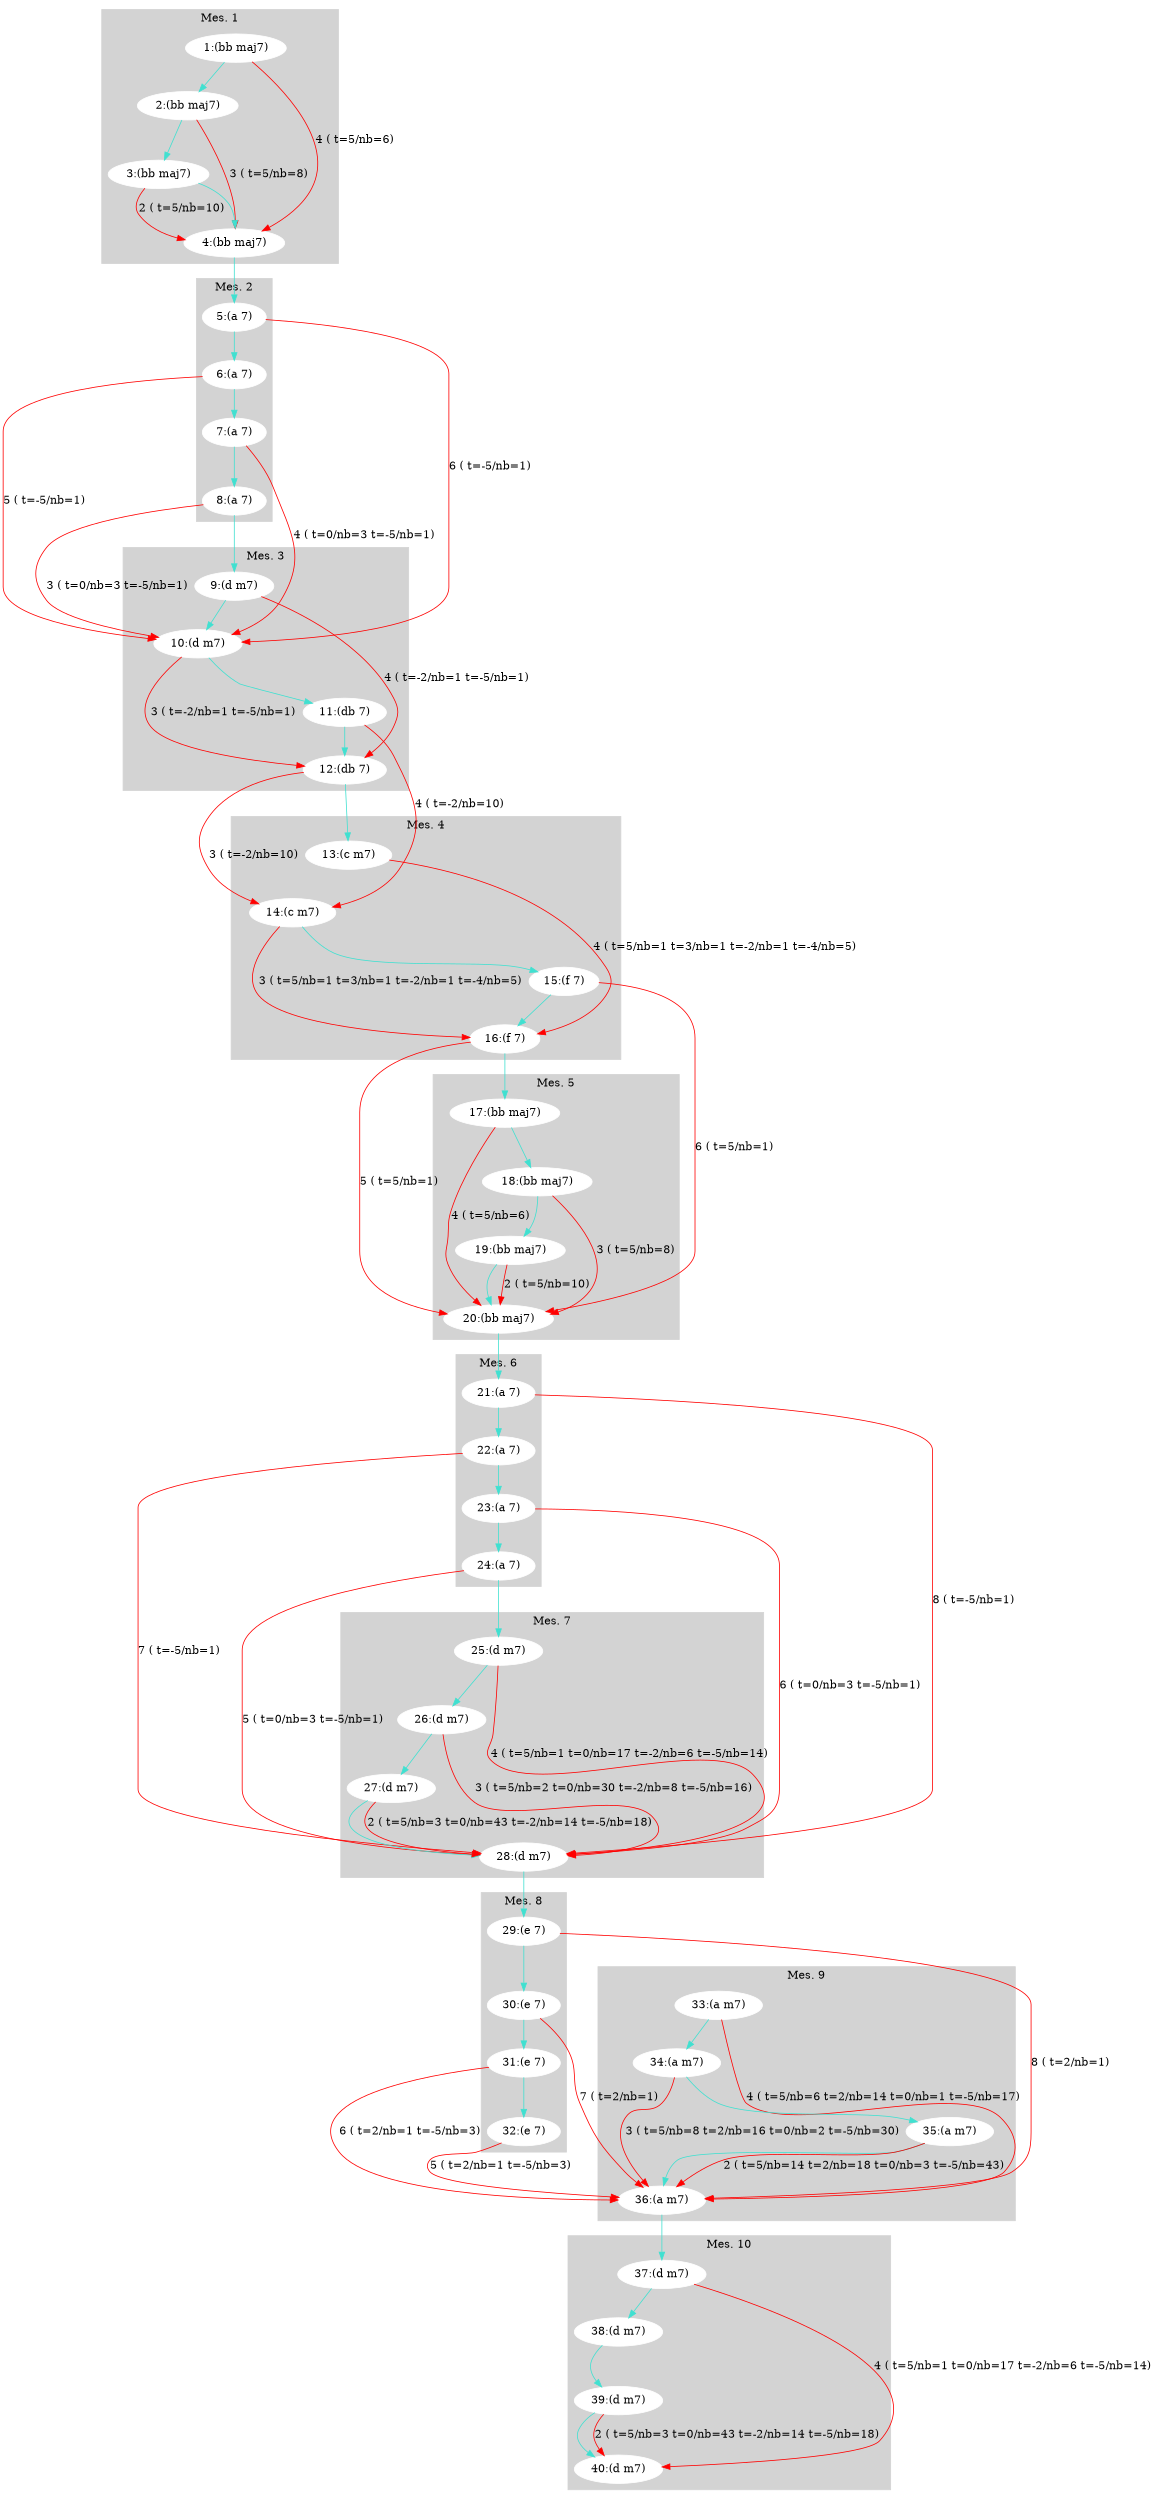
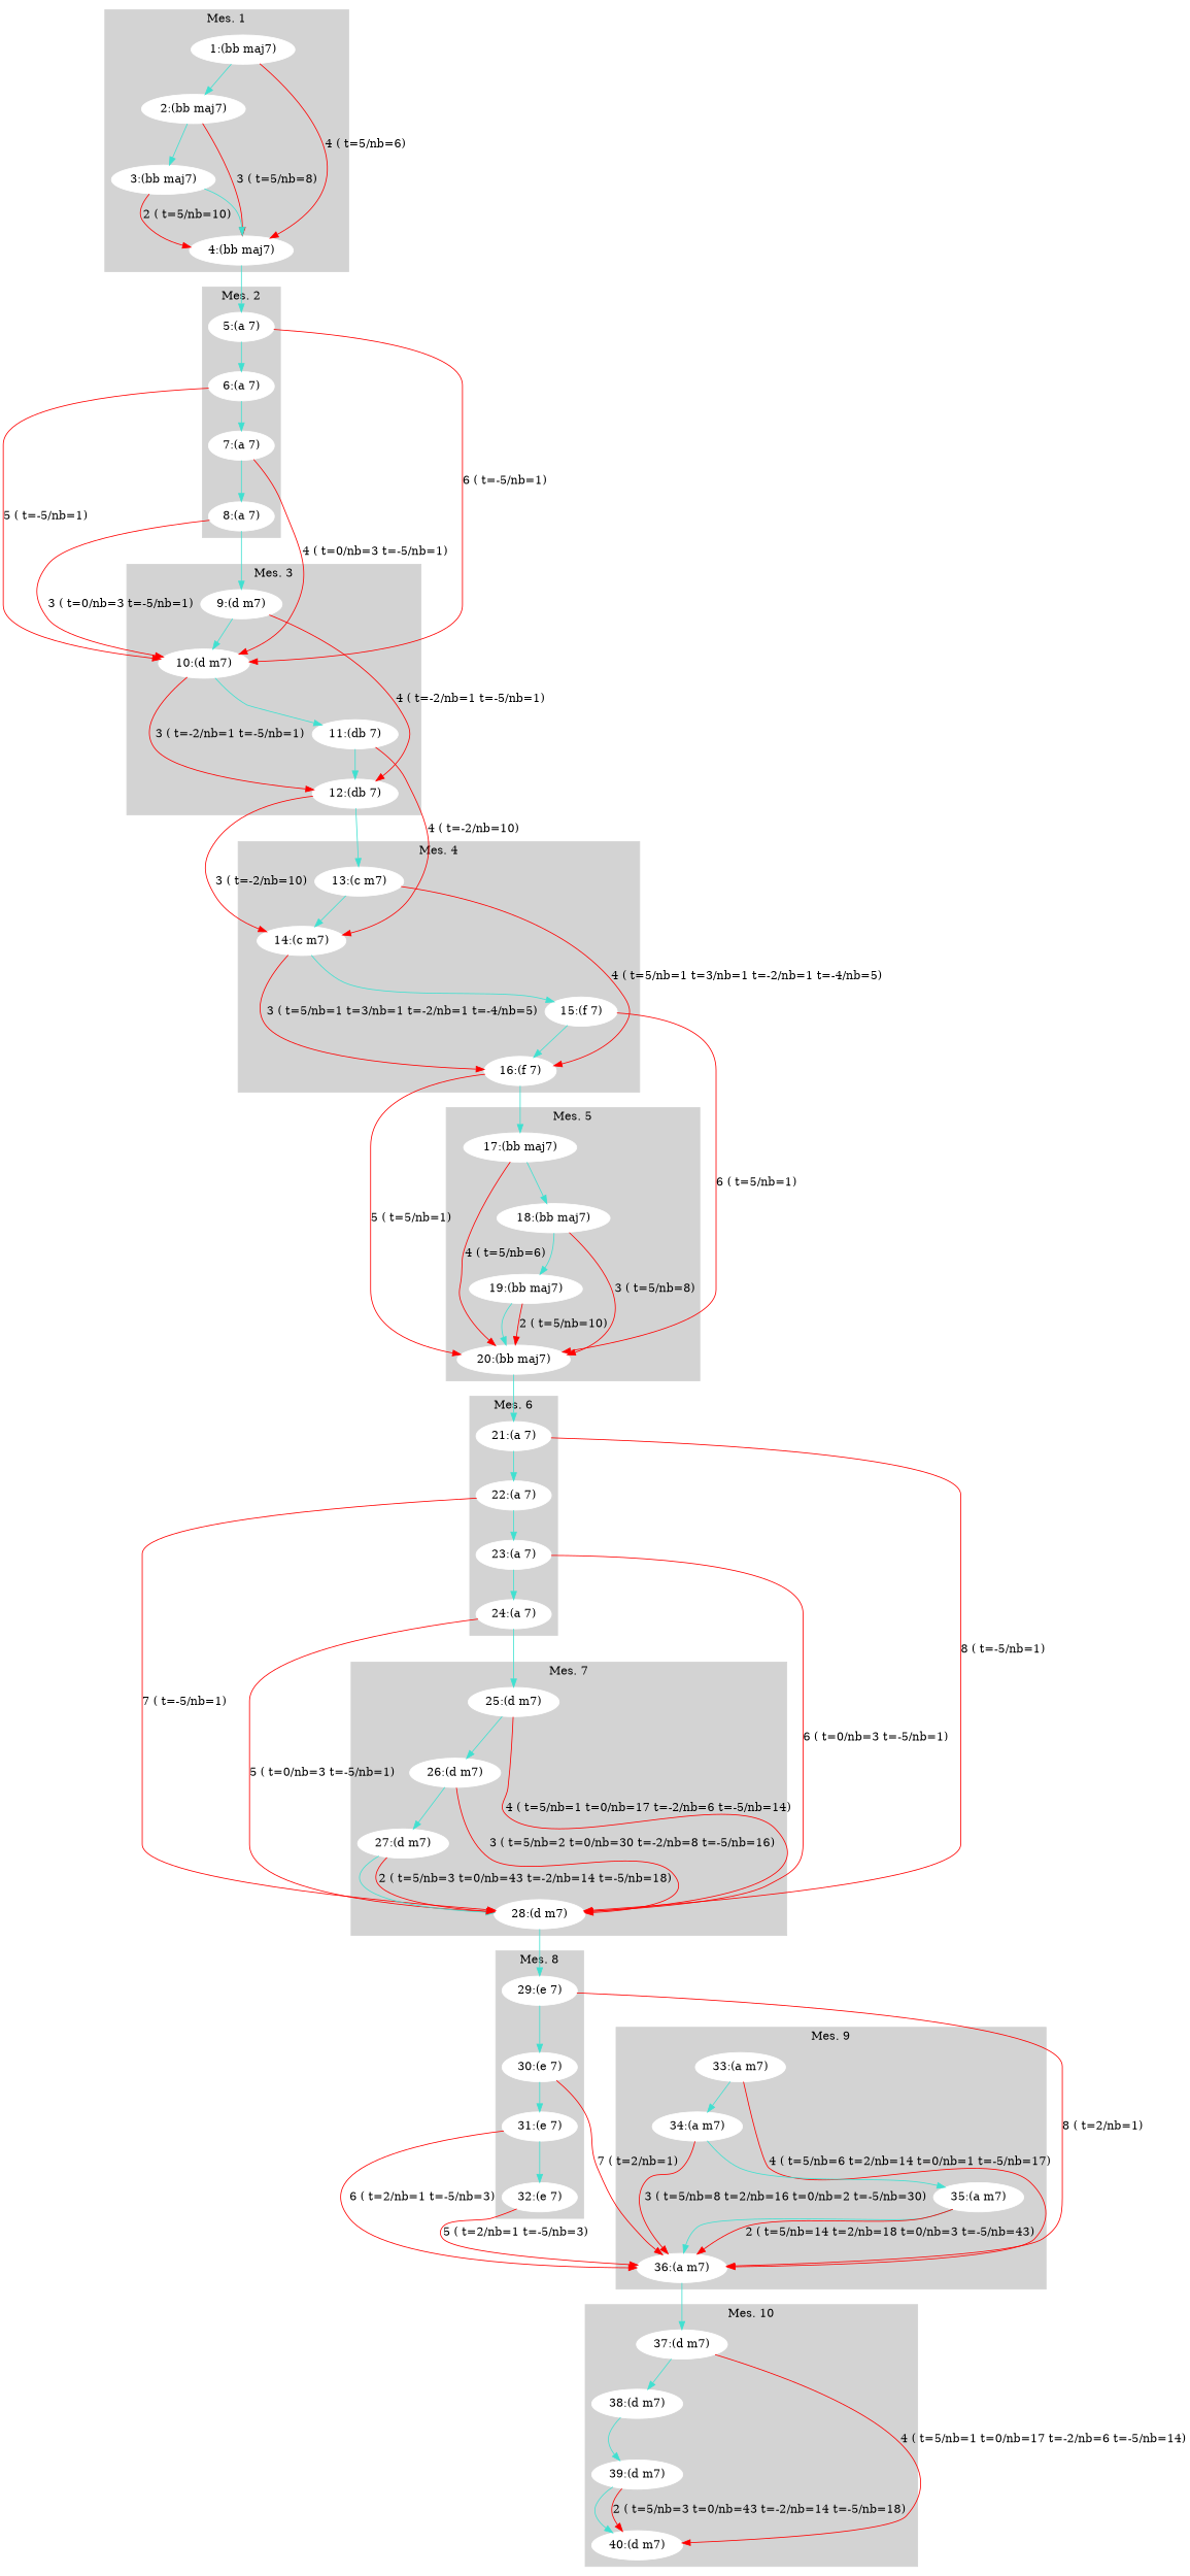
  digraph {
    fontname="DejaVu Serif"
    rankdir=TB
    node [color=white fontname="DejaVu Serif" style=filled]
    edge [color=turquoise constraint=true fontname="DejaVu Serif"]
    "1:(bb maj7)"
    "2:(bb maj7)"
    "3:(bb maj7)"
    "4:(bb maj7)"
    "5:(a 7)"
    "6:(a 7)"
    "7:(a 7)"
    "8:(a 7)"
    "9:(d m7)"
    "10:(d m7)"
    "11:(db 7)"
    "12:(db 7)"
    "13:(c m7)"
    "14:(c m7)"
    "15:(f 7)"
    "16:(f 7)"
    "17:(bb maj7)"
    "18:(bb maj7)"
    "19:(bb maj7)"
    "20:(bb maj7)"
    "21:(a 7)"
    "22:(a 7)"
    "23:(a 7)"
    "24:(a 7)"
    "25:(d m7)"
    "26:(d m7)"
    "27:(d m7)"
    "28:(d m7)"
    "29:(e 7)"
    "30:(e 7)"
    "31:(e 7)"
    "32:(e 7)"
    "33:(a m7)"
    "34:(a m7)"
    "35:(a m7)"
    "36:(a m7)"
    "37:(d m7)"
    "38:(d m7)"
    "39:(d m7)"
    "40:(d m7)"
    subgraph cluster_1 {
      color=lightgrey
      label="Mes. 1"
      style=filled
      "1:(bb maj7)"
      "2:(bb maj7)"
      "3:(bb maj7)"
      "4:(bb maj7)"
    }
    subgraph cluster_2 {
      color=lightgrey
      label="Mes. 2"
      style=filled
      "5:(a 7)"
      "6:(a 7)"
      "7:(a 7)"
      "8:(a 7)"
    }
    subgraph cluster_3 {
      color=lightgrey
      label="Mes. 3"
      style=filled
      "9:(d m7)"
      "10:(d m7)"
      "11:(db 7)"
      "12:(db 7)"
    }
    subgraph cluster_4 {
      color=lightgrey
      label="Mes. 4"
      style=filled
      "13:(c m7)"
      "14:(c m7)"
      "15:(f 7)"
      "16:(f 7)"
    }
    subgraph cluster_5 {
      color=lightgrey
      label="Mes. 5"
      style=filled
      "17:(bb maj7)"
      "18:(bb maj7)"
      "19:(bb maj7)"
      "20:(bb maj7)"
    }
    subgraph cluster_6 {
      color=lightgrey
      label="Mes. 6"
      style=filled
      "21:(a 7)"
      "22:(a 7)"
      "23:(a 7)"
      "24:(a 7)"
    }
    subgraph cluster_7 {
      color=lightgrey
      label="Mes. 7"
      style=filled
      "25:(d m7)"
      "26:(d m7)"
      "27:(d m7)"
      "28:(d m7)"
    }
    subgraph cluster_8 {
      color=lightgrey
      label="Mes. 8"
      style=filled
      "29:(e 7)"
      "30:(e 7)"
      "31:(e 7)"
      "32:(e 7)"
    }
    subgraph cluster_9 {
      color=lightgrey
      label="Mes. 9"
      style=filled
      "33:(a m7)"
      "34:(a m7)"
      "35:(a m7)"
      "36:(a m7)"
    }
    subgraph cluster_10 {
      color=lightgrey
      label="Mes. 10"
      style=filled
      "37:(d m7)"
      "38:(d m7)"
      "39:(d m7)"
      "40:(d m7)"
    }
    "1:(bb maj7)" -> "2:(bb maj7)"
    "1:(bb maj7)" -> "4:(bb maj7)" [color=red label="4 ( t=5/nb=6)" width=3.0]
    "2:(bb maj7)" -> "3:(bb maj7)"
    "2:(bb maj7)" -> "4:(bb maj7)" [color=red label="3 ( t=5/nb=8)" width=4.0]
    "3:(bb maj7)" -> "4:(bb maj7)"
    "3:(bb maj7)" -> "4:(bb maj7)" [color=red label="2 ( t=5/nb=10)" width=5.0]
    "4:(bb maj7)" -> "5:(a 7)"
    "5:(a 7)" -> "6:(a 7)"
    "5:(a 7)" -> "10:(d m7)" [color=red label="6 ( t=-5/nb=1)" width=0.5]
    "6:(a 7)" -> "7:(a 7)"
    "6:(a 7)" -> "10:(d m7)" [color=red label="5 ( t=-5/nb=1)" width=0.5]
    "7:(a 7)" -> "8:(a 7)"
    "7:(a 7)" -> "10:(d m7)" [color=red label="4 ( t=0/nb=3 t=-5/nb=1)" width=2.0]
    "8:(a 7)" -> "9:(d m7)"
    "8:(a 7)" -> "10:(d m7)" [color=red label="3 ( t=0/nb=3 t=-5/nb=1)" width=2.0]
    "9:(d m7)" -> "10:(d m7)"
    "9:(d m7)" -> "12:(db 7)" [color=red label="4 ( t=-2/nb=1 t=-5/nb=1)" width=1.0]
    "10:(d m7)" -> "11:(db 7)"
    "10:(d m7)" -> "12:(db 7)" [color=red label="3 ( t=-2/nb=1 t=-5/nb=1)" width=1.0]
    "11:(db 7)" -> "12:(db 7)"
    "11:(db 7)" -> "14:(c m7)" [color=red label="4 ( t=-2/nb=10)" width=5.0]
    "12:(db 7)" -> "13:(c m7)"
    "12:(db 7)" -> "14:(c m7)" [color=red label="3 ( t=-2/nb=10)" width=5.0]
+   "13:(c m7)" -> "14:(c m7)"
    "13:(c m7)" -> "16:(f 7)" [color=red label="4 ( t=5/nb=1 t=3/nb=1 t=-2/nb=1 t=-4/nb=5)" width=4.0]
    "14:(c m7)" -> "15:(f 7)"
    "14:(c m7)" -> "16:(f 7)" [color=red label="3 ( t=5/nb=1 t=3/nb=1 t=-2/nb=1 t=-4/nb=5)" width=4.0]
    "15:(f 7)" -> "16:(f 7)"
    "15:(f 7)" -> "20:(bb maj7)" [color=red label="6 ( t=5/nb=1)" width=0.5]
    "16:(f 7)" -> "17:(bb maj7)"
    "16:(f 7)" -> "20:(bb maj7)" [color=red label="5 ( t=5/nb=1)" width=0.5]
    "17:(bb maj7)" -> "18:(bb maj7)"
    "17:(bb maj7)" -> "20:(bb maj7)" [color=red label="4 ( t=5/nb=6)" width=3.0]
    "18:(bb maj7)" -> "19:(bb maj7)"
    "18:(bb maj7)" -> "20:(bb maj7)" [color=red label="3 ( t=5/nb=8)" width=4.0]
    "19:(bb maj7)" -> "20:(bb maj7)"
    "19:(bb maj7)" -> "20:(bb maj7)" [color=red label="2 ( t=5/nb=10)" width=5.0]
    "20:(bb maj7)" -> "21:(a 7)"
    "21:(a 7)" -> "22:(a 7)"
    "21:(a 7)" -> "28:(d m7)" [color=red label="8 ( t=-5/nb=1)" width=0.5]
    "22:(a 7)" -> "23:(a 7)"
    "22:(a 7)" -> "28:(d m7)" [color=red label="7 ( t=-5/nb=1)" width=0.5]
    "23:(a 7)" -> "24:(a 7)"
    "23:(a 7)" -> "28:(d m7)" [color=red label="6 ( t=0/nb=3 t=-5/nb=1)" width=2.0]
    "24:(a 7)" -> "25:(d m7)"
    "24:(a 7)" -> "28:(d m7)" [color=red label="5 ( t=0/nb=3 t=-5/nb=1)" width=2.0]
    "25:(d m7)" -> "26:(d m7)"
    "25:(d m7)" -> "28:(d m7)" [color=red label="4 ( t=5/nb=1 t=0/nb=17 t=-2/nb=6 t=-5/nb=14)" width=19.0]
    "26:(d m7)" -> "27:(d m7)"
    "26:(d m7)" -> "28:(d m7)" [color=red label="3 ( t=5/nb=2 t=0/nb=30 t=-2/nb=8 t=-5/nb=16)" width=28.0]
    "27:(d m7)" -> "28:(d m7)"
    "27:(d m7)" -> "28:(d m7)" [color=red label="2 ( t=5/nb=3 t=0/nb=43 t=-2/nb=14 t=-5/nb=18)" width=39.0]
    "28:(d m7)" -> "29:(e 7)"
    "29:(e 7)" -> "30:(e 7)"
    "29:(e 7)" -> "36:(a m7)" [color=red label="8 ( t=2/nb=1)" width=0.5]
    "30:(e 7)" -> "31:(e 7)"
    "30:(e 7)" -> "36:(a m7)" [color=red label="7 ( t=2/nb=1)" width=0.5]
    "31:(e 7)" -> "32:(e 7)"
    "31:(e 7)" -> "36:(a m7)" [color=red label="6 ( t=2/nb=1 t=-5/nb=3)" width=2.0]
    "32:(e 7)" -> "36:(a m7)" [color=red label="5 ( t=2/nb=1 t=-5/nb=3)" width=2.0]
    "33:(a m7)" -> "34:(a m7)"
    "33:(a m7)" -> "36:(a m7)" [color=red label="4 ( t=5/nb=6 t=2/nb=14 t=0/nb=1 t=-5/nb=17)" width=19.0]
    "34:(a m7)" -> "35:(a m7)"
    "34:(a m7)" -> "36:(a m7)" [color=red label="3 ( t=5/nb=8 t=2/nb=16 t=0/nb=2 t=-5/nb=30)" width=28.0]
    "35:(a m7)" -> "36:(a m7)"
    "35:(a m7)" -> "36:(a m7)" [color=red label="2 ( t=5/nb=14 t=2/nb=18 t=0/nb=3 t=-5/nb=43)" width=39.0]
    "36:(a m7)" -> "37:(d m7)"
    "37:(d m7)" -> "38:(d m7)"
    "37:(d m7)" -> "40:(d m7)" [color=red label="4 ( t=5/nb=1 t=0/nb=17 t=-2/nb=6 t=-5/nb=14)" width=19.0]
    "38:(d m7)" -> "39:(d m7)"
    "39:(d m7)" -> "40:(d m7)"
    "39:(d m7)" -> "40:(d m7)" [color=red label="2 ( t=5/nb=3 t=0/nb=43 t=-2/nb=14 t=-5/nb=18)" width=39.0]
  }
